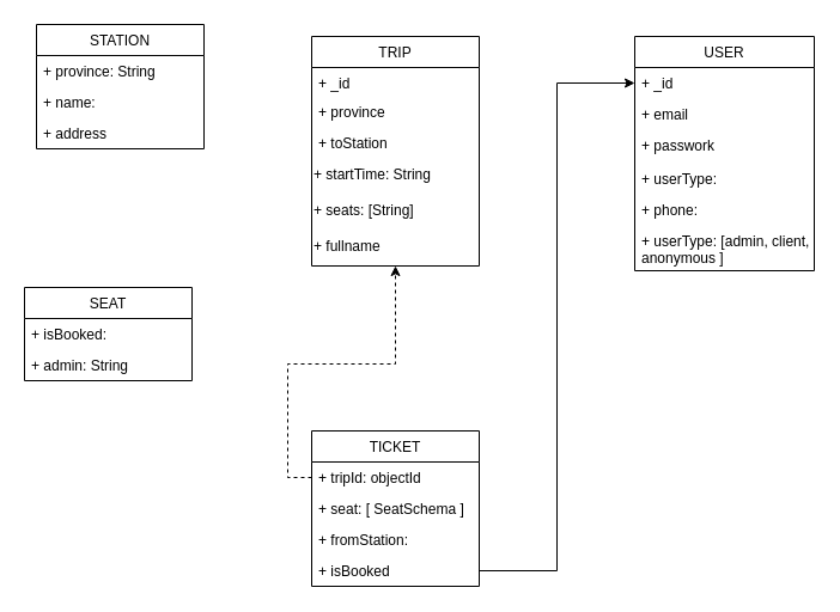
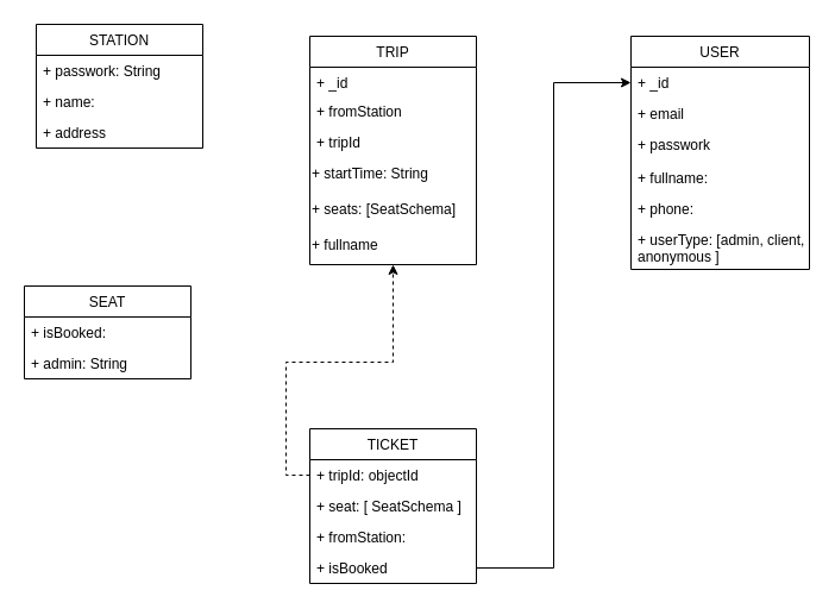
  <mxCell id="0" />
  <mxCell id="1" parent="0" />
  <mxCell id="2" value="TRIP" style="swimlane;fontStyle=0;childLayout=stackLayout;horizontal=1;startSize=26;fillColor=none;horizontalStack=0;resizeParent=1;resizeParentMax=0;resizeLast=0;collapsible=1;marginBottom=0;" vertex="1" parent="1"><mxGeometry x="260" y="30" width="140" height="192" as="geometry" /></mxCell>
  <mxCell id="3" value="+ _id" style="text;strokeColor=none;fillColor=none;align=left;verticalAlign=top;spacingLeft=4;spacingRight=4;overflow=hidden;rotatable=0;points=[[0,0.5],[1,0.5]];portConstraint=eastwest;" vertex="1" parent="2"><mxGeometry y="26" width="140" height="24" as="geometry" /></mxCell>
- <mxCell id="4" value="+ province" style="text;strokeColor=none;fillColor=none;align=left;verticalAlign=top;spacingLeft=4;spacingRight=4;overflow=hidden;rotatable=0;points=[[0,0.5],[1,0.5]];portConstraint=eastwest;" vertex="1" parent="2"><mxGeometry y="50" width="140" height="26" as="geometry" /></mxCell>
- <mxCell id="5" value="+ toStation" style="text;strokeColor=none;fillColor=none;align=left;verticalAlign=top;spacingLeft=4;spacingRight=4;overflow=hidden;rotatable=0;points=[[0,0.5],[1,0.5]];portConstraint=eastwest;" vertex="1" parent="2"><mxGeometry y="76" width="140" height="26" as="geometry" /></mxCell>
+ <mxCell id="4" value="+ fromStation" style="text;strokeColor=none;fillColor=none;align=left;verticalAlign=top;spacingLeft=4;spacingRight=4;overflow=hidden;rotatable=0;points=[[0,0.5],[1,0.5]];portConstraint=eastwest;" vertex="1" parent="2"><mxGeometry y="50" width="140" height="26" as="geometry" /></mxCell>
+ <mxCell id="5" value="+ tripId" style="text;strokeColor=none;fillColor=none;align=left;verticalAlign=top;spacingLeft=4;spacingRight=4;overflow=hidden;rotatable=0;points=[[0,0.5],[1,0.5]];portConstraint=eastwest;" vertex="1" parent="2"><mxGeometry y="76" width="140" height="26" as="geometry" /></mxCell>
  <mxCell id="6" value="+ startTime: String" style="text;html=1;" vertex="1" parent="2"><mxGeometry y="102" width="140" height="30" as="geometry" /></mxCell>
- <mxCell id="7" value="+ seats: [String]" style="text;html=1;" vertex="1" parent="2"><mxGeometry y="132" width="140" height="30" as="geometry" /></mxCell>
+ <mxCell id="7" value="+ seats: [SeatSchema]" style="text;html=1;" vertex="1" parent="2"><mxGeometry y="132" width="140" height="30" as="geometry" /></mxCell>
  <mxCell id="8" value="+ fullname&lt;br&gt;" style="text;html=1;" vertex="1" parent="2"><mxGeometry y="162" width="140" height="30" as="geometry" /></mxCell>
  <mxCell id="9" value="SEAT" style="swimlane;fontStyle=0;childLayout=stackLayout;horizontal=1;startSize=26;fillColor=none;horizontalStack=0;resizeParent=1;resizeParentMax=0;resizeLast=0;collapsible=1;marginBottom=0;" vertex="1" parent="1"><mxGeometry x="20" y="240" width="140" height="78" as="geometry" /></mxCell>
  <mxCell id="10" value="+ isBooked:" style="text;strokeColor=none;fillColor=none;align=left;verticalAlign=top;spacingLeft=4;spacingRight=4;overflow=hidden;rotatable=0;points=[[0,0.5],[1,0.5]];portConstraint=eastwest;" vertex="1" parent="9"><mxGeometry y="26" width="140" height="26" as="geometry" /></mxCell>
  <mxCell id="11" value="+ admin: String" style="text;strokeColor=none;fillColor=none;align=left;verticalAlign=top;spacingLeft=4;spacingRight=4;overflow=hidden;rotatable=0;points=[[0,0.5],[1,0.5]];portConstraint=eastwest;" vertex="1" parent="9"><mxGeometry y="52" width="140" height="26" as="geometry" /></mxCell>
  <mxCell id="12" value="STATION" style="swimlane;fontStyle=0;childLayout=stackLayout;horizontal=1;startSize=26;fillColor=none;horizontalStack=0;resizeParent=1;resizeParentMax=0;resizeLast=0;collapsible=1;marginBottom=0;" vertex="1" parent="1"><mxGeometry x="30" y="20" width="140" height="104" as="geometry" /></mxCell>
- <mxCell id="13" value="+ province: String" style="text;strokeColor=none;fillColor=none;align=left;verticalAlign=top;spacingLeft=4;spacingRight=4;overflow=hidden;rotatable=0;points=[[0,0.5],[1,0.5]];portConstraint=eastwest;" vertex="1" parent="12"><mxGeometry y="26" width="140" height="26" as="geometry" /></mxCell>
+ <mxCell id="13" value="+ passwork: String" style="text;strokeColor=none;fillColor=none;align=left;verticalAlign=top;spacingLeft=4;spacingRight=4;overflow=hidden;rotatable=0;points=[[0,0.5],[1,0.5]];portConstraint=eastwest;" vertex="1" parent="12"><mxGeometry y="26" width="140" height="26" as="geometry" /></mxCell>
  <mxCell id="14" value="+ name:" style="text;strokeColor=none;fillColor=none;align=left;verticalAlign=top;spacingLeft=4;spacingRight=4;overflow=hidden;rotatable=0;points=[[0,0.5],[1,0.5]];portConstraint=eastwest;" vertex="1" parent="12"><mxGeometry y="52" width="140" height="26" as="geometry" /></mxCell>
  <mxCell id="15" value="+ address" style="text;strokeColor=none;fillColor=none;align=left;verticalAlign=top;spacingLeft=4;spacingRight=4;overflow=hidden;rotatable=0;points=[[0,0.5],[1,0.5]];portConstraint=eastwest;" vertex="1" parent="12"><mxGeometry y="78" width="140" height="26" as="geometry" /></mxCell>
  <mxCell id="16" value="USER" style="swimlane;fontStyle=0;childLayout=stackLayout;horizontal=1;startSize=26;fillColor=none;horizontalStack=0;resizeParent=1;resizeParentMax=0;resizeLast=0;collapsible=1;marginBottom=0;" vertex="1" parent="1"><mxGeometry x="530" y="30" width="150" height="196" as="geometry" /></mxCell>
  <mxCell id="17" value="+ _id" style="text;strokeColor=none;fillColor=none;align=left;verticalAlign=top;spacingLeft=4;spacingRight=4;overflow=hidden;rotatable=0;points=[[0,0.5],[1,0.5]];portConstraint=eastwest;" vertex="1" parent="16"><mxGeometry y="26" width="150" height="26" as="geometry" /></mxCell>
  <mxCell id="18" value="+ email" style="text;strokeColor=none;fillColor=none;align=left;verticalAlign=top;spacingLeft=4;spacingRight=4;overflow=hidden;rotatable=0;points=[[0,0.5],[1,0.5]];portConstraint=eastwest;" vertex="1" parent="16"><mxGeometry y="52" width="150" height="26" as="geometry" /></mxCell>
  <mxCell id="19" value="+ passwork" style="text;strokeColor=none;fillColor=none;align=left;verticalAlign=top;spacingLeft=4;spacingRight=4;overflow=hidden;rotatable=0;points=[[0,0.5],[1,0.5]];portConstraint=eastwest;" vertex="1" parent="16"><mxGeometry y="78" width="150" height="28" as="geometry" /></mxCell>
- <mxCell id="20" value="+ userType:" style="text;strokeColor=none;fillColor=none;align=left;verticalAlign=top;spacingLeft=4;spacingRight=4;overflow=hidden;rotatable=0;points=[[0,0.5],[1,0.5]];portConstraint=eastwest;" vertex="1" parent="16"><mxGeometry y="106" width="150" height="26" as="geometry" /></mxCell>
+ <mxCell id="20" value="+ fullname:" style="text;strokeColor=none;fillColor=none;align=left;verticalAlign=top;spacingLeft=4;spacingRight=4;overflow=hidden;rotatable=0;points=[[0,0.5],[1,0.5]];portConstraint=eastwest;" vertex="1" parent="16"><mxGeometry y="106" width="150" height="26" as="geometry" /></mxCell>
  <mxCell id="21" value="+ phone:" style="text;strokeColor=none;fillColor=none;align=left;verticalAlign=top;spacingLeft=4;spacingRight=4;overflow=hidden;rotatable=0;points=[[0,0.5],[1,0.5]];portConstraint=eastwest;" vertex="1" parent="16"><mxGeometry y="132" width="150" height="26" as="geometry" /></mxCell>
  <mxCell id="22" value="+ userType: [admin, client,&#10;anonymous ]" style="text;strokeColor=none;fillColor=none;align=left;verticalAlign=top;spacingLeft=4;spacingRight=4;overflow=hidden;rotatable=0;points=[[0,0.5],[1,0.5]];portConstraint=eastwest;" vertex="1" parent="16"><mxGeometry y="158" width="150" height="38" as="geometry" /></mxCell>
  <mxCell id="23" value="TICKET" style="swimlane;fontStyle=0;childLayout=stackLayout;horizontal=1;startSize=26;fillColor=none;horizontalStack=0;resizeParent=1;resizeParentMax=0;resizeLast=0;collapsible=1;marginBottom=0;" vertex="1" parent="1"><mxGeometry x="260" y="360" width="140" height="130" as="geometry" /></mxCell>
  <mxCell id="24" value="+ tripId: objectId" style="text;strokeColor=none;fillColor=none;align=left;verticalAlign=top;spacingLeft=4;spacingRight=4;overflow=hidden;rotatable=0;points=[[0,0.5],[1,0.5]];portConstraint=eastwest;" vertex="1" parent="23"><mxGeometry y="26" width="140" height="26" as="geometry" /></mxCell>
  <mxCell id="25" value="+ seat: [ SeatSchema ]" style="text;strokeColor=none;fillColor=none;align=left;verticalAlign=top;spacingLeft=4;spacingRight=4;overflow=hidden;rotatable=0;points=[[0,0.5],[1,0.5]];portConstraint=eastwest;" vertex="1" parent="23"><mxGeometry y="52" width="140" height="26" as="geometry" /></mxCell>
  <mxCell id="26" value="+ fromStation: " style="text;strokeColor=none;fillColor=none;align=left;verticalAlign=top;spacingLeft=4;spacingRight=4;overflow=hidden;rotatable=0;points=[[0,0.5],[1,0.5]];portConstraint=eastwest;" vertex="1" parent="23"><mxGeometry y="78" width="140" height="26" as="geometry" /></mxCell>
  <mxCell id="27" value="+ isBooked&#10;" style="text;strokeColor=none;fillColor=none;align=left;verticalAlign=top;spacingLeft=4;spacingRight=4;overflow=hidden;rotatable=0;points=[[0,0.5],[1,0.5]];portConstraint=eastwest;" vertex="1" parent="23"><mxGeometry y="104" width="140" height="26" as="geometry" /></mxCell>
  <mxCell id="28" style="edgeStyle=orthogonalEdgeStyle;rounded=0;orthogonalLoop=1;jettySize=auto;html=1;dashed=1;" edge="1" parent="1" source="24" target="2"><mxGeometry relative="1" as="geometry" /></mxCell>
  <mxCell id="29" style="edgeStyle=orthogonalEdgeStyle;rounded=0;orthogonalLoop=1;jettySize=auto;html=1;" edge="1" parent="1" source="27" target="17"><mxGeometry relative="1" as="geometry" /></mxCell>
